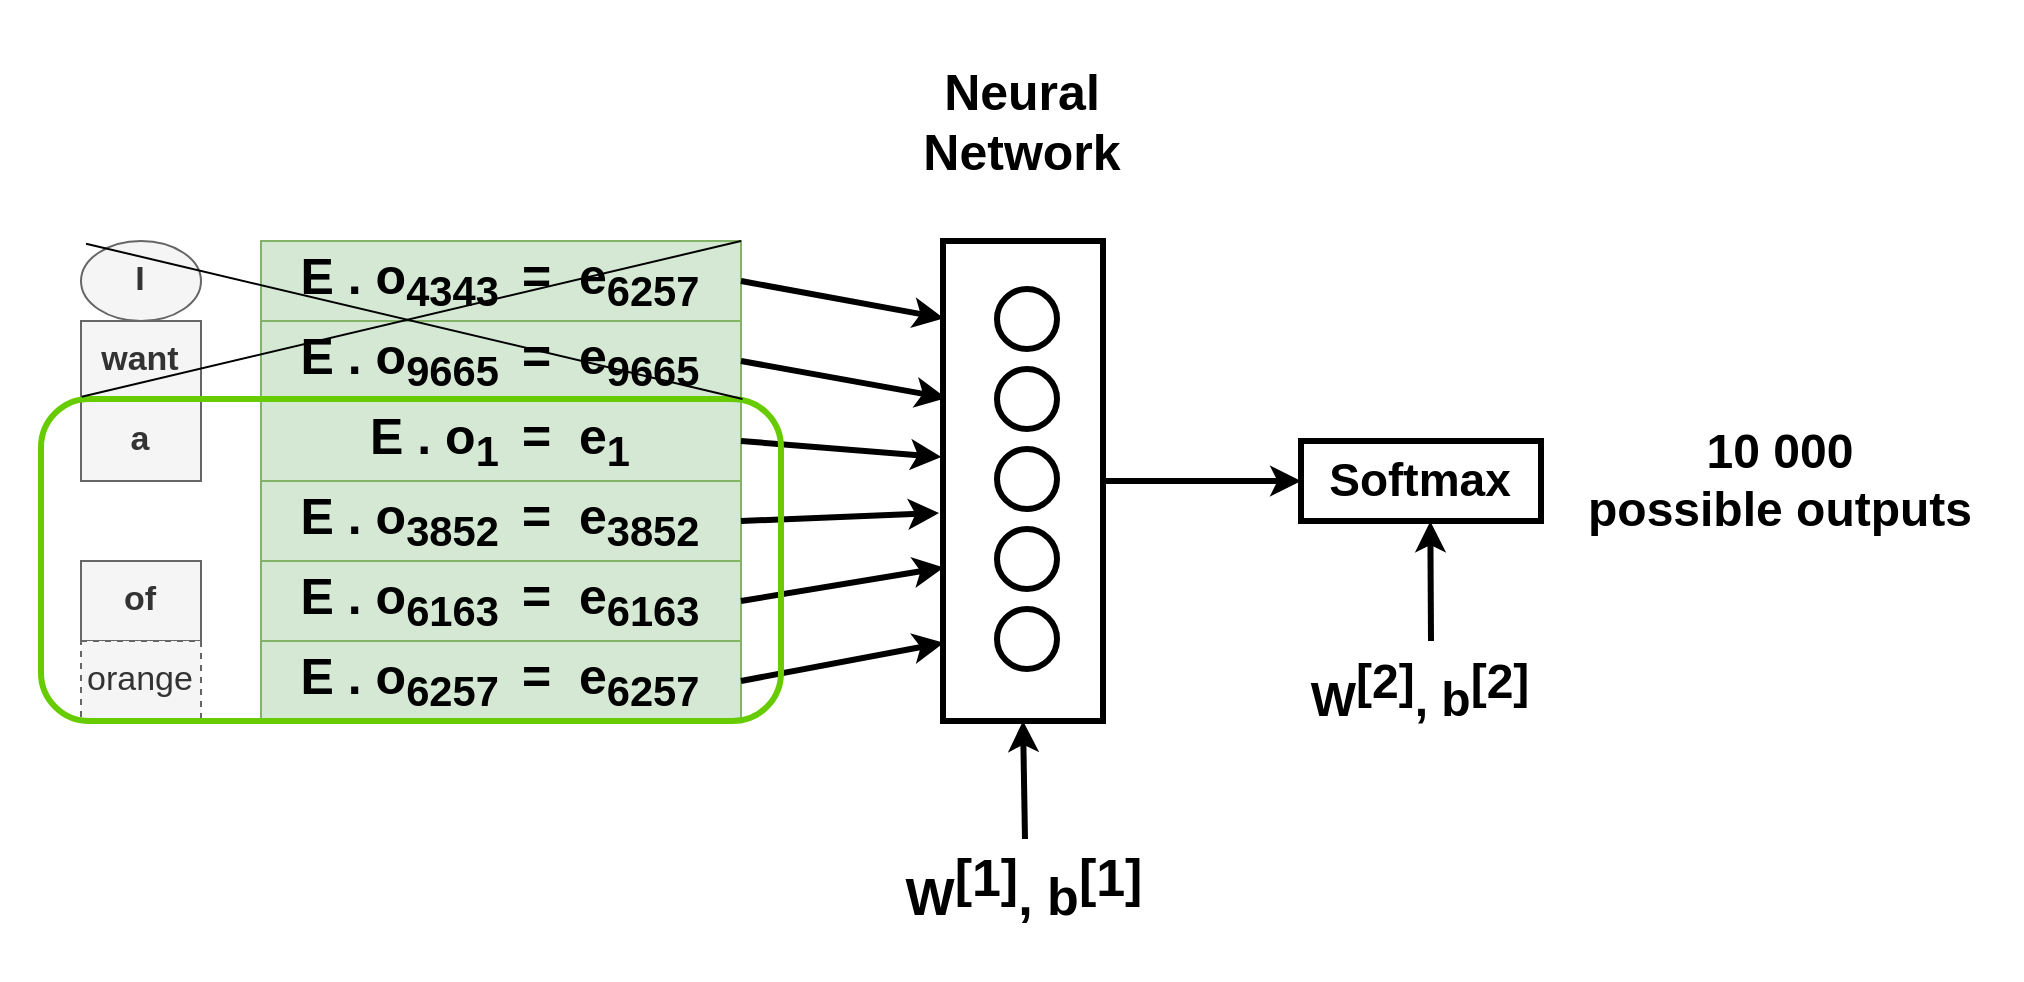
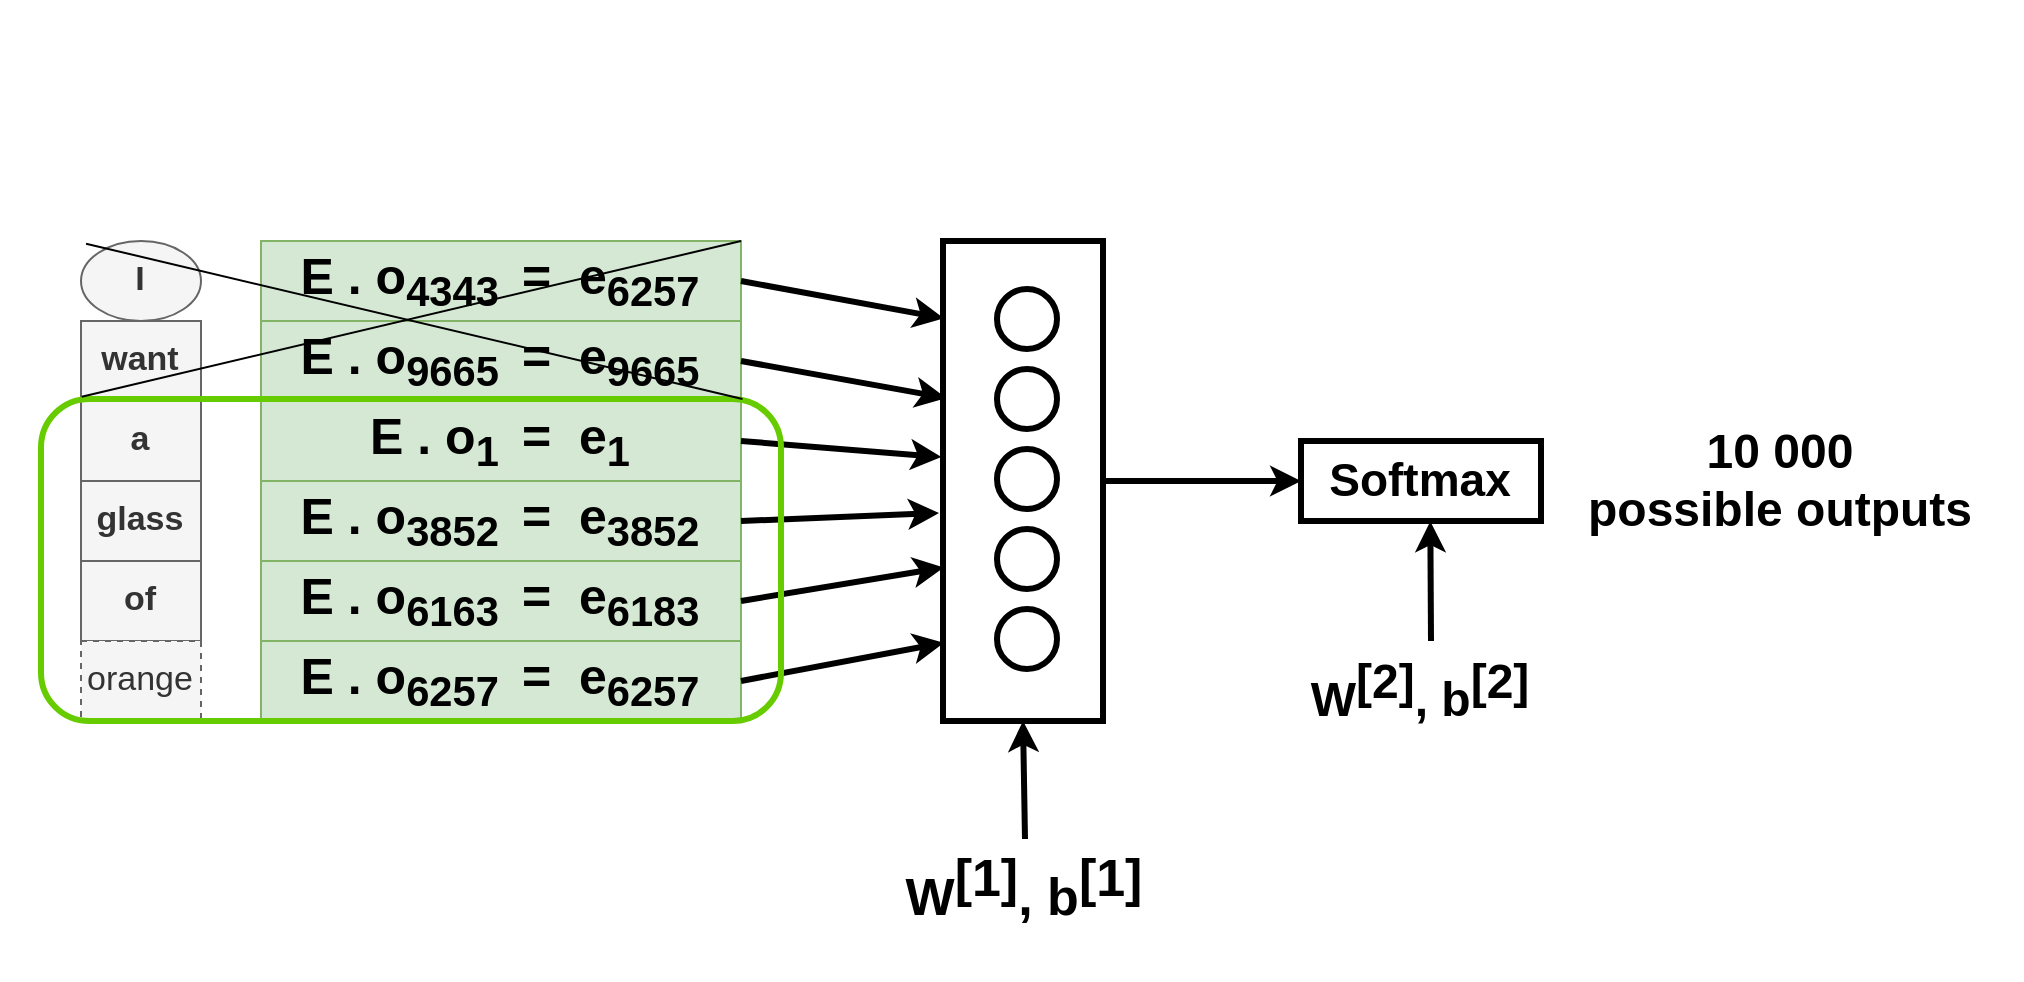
  <mxCell id="0" />
  <mxCell id="1" parent="0" />
  <mxCell id="2" value="" style="group" parent="1" vertex="1" connectable="0"><mxGeometry x="40" y="120" width="330" height="240" as="geometry" /></mxCell>
  <mxCell id="3" value="&lt;font style=&quot;font-size: 25px&quot;&gt;E . o&lt;sub&gt;4343&amp;nbsp;&amp;nbsp;&lt;/sub&gt;=&amp;nbsp;&amp;nbsp;&lt;/font&gt;e&lt;sub&gt;6257&lt;/sub&gt;&lt;sub&gt;&lt;font&gt;&lt;br&gt;&lt;/font&gt;&lt;/sub&gt;" style="text;html=1;strokeColor=#82b366;fillColor=#d5e8d4;align=center;verticalAlign=middle;whiteSpace=wrap;rounded=0;fontSize=25;fontStyle=1" parent="2" vertex="1"><mxGeometry x="90" width="240" height="40" as="geometry" /></mxCell>
  <mxCell id="4" value="&lt;font style=&quot;font-size: 25px&quot;&gt;E . o&lt;sub&gt;9665&amp;nbsp;&amp;nbsp;&lt;/sub&gt;=&amp;nbsp; e&lt;/font&gt;&lt;sub&gt;9665&lt;/sub&gt;&lt;sub&gt;&lt;font&gt;&lt;br&gt;&lt;/font&gt;&lt;/sub&gt;" style="text;html=1;strokeColor=#82b366;fillColor=#d5e8d4;align=center;verticalAlign=middle;whiteSpace=wrap;rounded=0;fontSize=25;fontStyle=1" parent="2" vertex="1"><mxGeometry x="90" y="40" width="240" height="40" as="geometry" /></mxCell>
  <mxCell id="5" value="&lt;font style=&quot;font-size: 25px&quot;&gt;E . o&lt;sub&gt;1&amp;nbsp;&amp;nbsp;&lt;/sub&gt;=&amp;nbsp; &lt;/font&gt;e&lt;sub&gt;1&lt;/sub&gt;&lt;sub&gt;&lt;font&gt;&lt;br&gt;&lt;/font&gt;&lt;/sub&gt;" style="text;html=1;strokeColor=#82b366;fillColor=#d5e8d4;align=center;verticalAlign=middle;whiteSpace=wrap;rounded=0;fontSize=25;fontStyle=1" parent="2" vertex="1"><mxGeometry x="90" y="80" width="240" height="40" as="geometry" /></mxCell>
  <mxCell id="6" value="&lt;font style=&quot;font-size: 25px&quot;&gt;E . o&lt;sub&gt;3852&amp;nbsp;&amp;nbsp;&lt;/sub&gt;=&amp;nbsp; &lt;/font&gt;e&lt;sub&gt;3852&lt;/sub&gt;&lt;sub&gt;&lt;font&gt;&lt;br&gt;&lt;/font&gt;&lt;/sub&gt;" style="text;html=1;strokeColor=#82b366;fillColor=#d5e8d4;align=center;verticalAlign=middle;whiteSpace=wrap;rounded=0;fontSize=25;fontStyle=1" parent="2" vertex="1"><mxGeometry x="90" y="120" width="240" height="40" as="geometry" /></mxCell>
- <mxCell id="7" value="&lt;font style=&quot;font-size: 25px&quot;&gt;E . o&lt;sub&gt;6163&amp;nbsp;&amp;nbsp;&lt;/sub&gt;=&amp;nbsp; e&lt;/font&gt;&lt;sub&gt;6163&lt;/sub&gt;&lt;sub&gt;&lt;font&gt;&lt;br&gt;&lt;/font&gt;&lt;/sub&gt;" style="text;html=1;strokeColor=#82b366;fillColor=#d5e8d4;align=center;verticalAlign=middle;whiteSpace=wrap;rounded=0;fontSize=25;fontStyle=1" parent="2" vertex="1"><mxGeometry x="90" y="160" width="240" height="40" as="geometry" /></mxCell>
+ <mxCell id="7" value="&lt;font style=&quot;font-size: 25px&quot;&gt;E . o&lt;sub&gt;6163&amp;nbsp;&amp;nbsp;&lt;/sub&gt;=&amp;nbsp; e&lt;/font&gt;&lt;sub&gt;6183&lt;/sub&gt;&lt;sub&gt;&lt;font&gt;&lt;br&gt;&lt;/font&gt;&lt;/sub&gt;" style="text;html=1;strokeColor=#82b366;fillColor=#d5e8d4;align=center;verticalAlign=middle;whiteSpace=wrap;rounded=0;fontSize=25;fontStyle=1" parent="2" vertex="1"><mxGeometry x="90" y="160" width="240" height="40" as="geometry" /></mxCell>
  <mxCell id="8" value="&lt;font style=&quot;font-size: 25px&quot;&gt;E . o&lt;sub&gt;6257&amp;nbsp;&amp;nbsp;&lt;/sub&gt;=&amp;nbsp; &lt;/font&gt;e&lt;sub&gt;6257&lt;/sub&gt;&lt;sub&gt;&lt;font&gt;&lt;br&gt;&lt;/font&gt;&lt;/sub&gt;" style="text;html=1;strokeColor=#82b366;fillColor=#d5e8d4;align=center;verticalAlign=middle;whiteSpace=wrap;rounded=0;fontSize=25;fontStyle=1" parent="2" vertex="1"><mxGeometry x="90" y="200" width="240" height="40" as="geometry" /></mxCell>
  <mxCell id="9" value="" style="group;fontStyle=1;fontSize=17;" parent="2" vertex="1" connectable="0"><mxGeometry width="60" height="240" as="geometry" /></mxCell>
  <mxCell id="10" value="I" style="ellipse;whiteSpace=wrap;html=1;fillColor=#f5f5f5;strokeColor=#666666;fontColor=#333333;fontStyle=1;fontSize=17;" parent="9" vertex="1"><mxGeometry width="60" height="40" as="geometry" /></mxCell>
  <mxCell id="11" value="want" style="rounded=0;whiteSpace=wrap;html=1;fillColor=#f5f5f5;strokeColor=#666666;fontColor=#333333;fontStyle=1;fontSize=17;" parent="9" vertex="1"><mxGeometry y="40" width="60" height="40" as="geometry" /></mxCell>
  <mxCell id="12" value="a" style="rounded=0;whiteSpace=wrap;html=1;fillColor=#f5f5f5;strokeColor=#666666;fontColor=#333333;fontStyle=1;fontSize=17;" parent="9" vertex="1"><mxGeometry y="80" width="60" height="40" as="geometry" /></mxCell>
+ <mxCell id="13" value="glass" style="rounded=0;whiteSpace=wrap;html=1;fillColor=#f5f5f5;strokeColor=#666666;fontColor=#333333;fontStyle=1;fontSize=17;" parent="9" vertex="1"><mxGeometry y="120" width="60" height="40" as="geometry" /></mxCell>
  <mxCell id="14" value="of" style="rounded=0;whiteSpace=wrap;html=1;fillColor=#f5f5f5;strokeColor=#666666;fontColor=#333333;fontStyle=1;fontSize=17;" parent="9" vertex="1"><mxGeometry y="160" width="60" height="40" as="geometry" /></mxCell>
  <mxCell id="15" value="orange" style="rounded=0;whiteSpace=wrap;html=1;fillColor=#f5f5f5;strokeColor=#666666;fontColor=#333333;fontStyle=0;fontSize=17;dashed=1;" parent="9" vertex="1"><mxGeometry y="200" width="60" height="40" as="geometry" /></mxCell>
  <mxCell id="16" value="" style="rounded=0;whiteSpace=wrap;html=1;strokeColor=#000000;strokeWidth=3;fontSize=14;" parent="1" vertex="1"><mxGeometry x="471" y="120" width="80" height="240" as="geometry" /></mxCell>
  <mxCell id="17" value="" style="endArrow=classic;html=1;fontSize=14;exitX=1;exitY=0.5;exitDx=0;exitDy=0;strokeWidth=3;entryX=0.005;entryY=0.161;entryDx=0;entryDy=0;entryPerimeter=0;" parent="1" source="3" target="16" edge="1"><mxGeometry width="50" height="50" relative="1" as="geometry"><mxPoint x="410" y="200" as="sourcePoint" /><mxPoint x="470" y="140" as="targetPoint" /></mxGeometry></mxCell>
  <mxCell id="18" value="" style="endArrow=classic;html=1;fontSize=14;exitX=1;exitY=0.5;exitDx=0;exitDy=0;entryX=0.02;entryY=0.327;entryDx=0;entryDy=0;entryPerimeter=0;strokeWidth=3;" parent="1" source="4" target="16" edge="1"><mxGeometry width="50" height="50" relative="1" as="geometry"><mxPoint x="380.235" y="149.706" as="sourcePoint" /><mxPoint x="480" y="150" as="targetPoint" /></mxGeometry></mxCell>
  <mxCell id="19" value="" style="endArrow=classic;html=1;fontSize=14;exitX=1;exitY=0.5;exitDx=0;exitDy=0;strokeWidth=3;entryX=-0.01;entryY=0.45;entryDx=0;entryDy=0;entryPerimeter=0;" parent="1" source="5" target="16" edge="1"><mxGeometry width="50" height="50" relative="1" as="geometry"><mxPoint x="390.235" y="159.706" as="sourcePoint" /><mxPoint x="473" y="230" as="targetPoint" /></mxGeometry></mxCell>
  <mxCell id="20" value="" style="endArrow=classic;html=1;fontSize=14;exitX=1;exitY=0.5;exitDx=0;exitDy=0;strokeWidth=3;entryX=0.005;entryY=0.68;entryDx=0;entryDy=0;entryPerimeter=0;" parent="1" source="7" target="16" edge="1"><mxGeometry width="50" height="50" relative="1" as="geometry"><mxPoint x="400" y="330" as="sourcePoint" /><mxPoint x="470" y="300" as="targetPoint" /></mxGeometry></mxCell>
  <mxCell id="21" value="" style="endArrow=classic;html=1;fontSize=14;exitX=1;exitY=0.5;exitDx=0;exitDy=0;entryX=0.005;entryY=0.837;entryDx=0;entryDy=0;entryPerimeter=0;strokeWidth=3;" parent="1" source="8" target="16" edge="1"><mxGeometry width="50" height="50" relative="1" as="geometry"><mxPoint x="420.235" y="189.706" as="sourcePoint" /><mxPoint x="520" y="190" as="targetPoint" /></mxGeometry></mxCell>
  <mxCell id="22" value="" style="group" parent="1" vertex="1" connectable="0"><mxGeometry x="493" y="139" width="40" height="40" as="geometry" /></mxCell>
  <mxCell id="23" value="" style="rounded=0;whiteSpace=wrap;html=1;strokeColor=none;strokeWidth=3;fontSize=14;" parent="22" vertex="1"><mxGeometry width="40" height="40" as="geometry" /></mxCell>
  <mxCell id="24" value="" style="ellipse;whiteSpace=wrap;html=1;aspect=fixed;strokeColor=#000000;strokeWidth=3;fontSize=14;" parent="22" vertex="1"><mxGeometry x="5" y="5" width="30" height="30" as="geometry" /></mxCell>
  <mxCell id="25" value="" style="group" parent="1" vertex="1" connectable="0"><mxGeometry x="493" y="179" width="40" height="40" as="geometry" /></mxCell>
  <mxCell id="26" value="" style="rounded=0;whiteSpace=wrap;html=1;strokeColor=none;strokeWidth=3;fontSize=14;" parent="25" vertex="1"><mxGeometry width="40" height="40" as="geometry" /></mxCell>
  <mxCell id="27" value="" style="ellipse;whiteSpace=wrap;html=1;aspect=fixed;strokeColor=#000000;strokeWidth=3;fontSize=14;" parent="25" vertex="1"><mxGeometry x="5" y="5" width="30" height="30" as="geometry" /></mxCell>
  <mxCell id="28" value="" style="group" parent="1" vertex="1" connectable="0"><mxGeometry x="493" y="219" width="40" height="40" as="geometry" /></mxCell>
  <mxCell id="29" value="" style="rounded=0;whiteSpace=wrap;html=1;strokeColor=none;strokeWidth=3;fontSize=14;" parent="28" vertex="1"><mxGeometry width="40" height="40" as="geometry" /></mxCell>
  <mxCell id="30" value="" style="ellipse;whiteSpace=wrap;html=1;aspect=fixed;strokeColor=#000000;strokeWidth=3;fontSize=14;" parent="28" vertex="1"><mxGeometry x="5" y="5" width="30" height="30" as="geometry" /></mxCell>
  <mxCell id="31" value="" style="group" parent="1" vertex="1" connectable="0"><mxGeometry x="493" y="259" width="40" height="40" as="geometry" /></mxCell>
  <mxCell id="32" value="" style="rounded=0;whiteSpace=wrap;html=1;strokeColor=none;strokeWidth=3;fontSize=14;" parent="31" vertex="1"><mxGeometry width="40" height="40" as="geometry" /></mxCell>
  <mxCell id="33" value="" style="ellipse;whiteSpace=wrap;html=1;aspect=fixed;strokeColor=#000000;strokeWidth=3;fontSize=14;" parent="31" vertex="1"><mxGeometry x="5" y="5" width="30" height="30" as="geometry" /></mxCell>
  <mxCell id="34" value="" style="group" parent="1" vertex="1" connectable="0"><mxGeometry x="493" y="299" width="40" height="40" as="geometry" /></mxCell>
  <mxCell id="35" value="" style="rounded=0;whiteSpace=wrap;html=1;strokeColor=none;strokeWidth=3;fontSize=14;" parent="34" vertex="1"><mxGeometry width="40" height="40" as="geometry" /></mxCell>
  <mxCell id="36" value="" style="ellipse;whiteSpace=wrap;html=1;aspect=fixed;strokeColor=#000000;strokeWidth=3;fontSize=14;" parent="34" vertex="1"><mxGeometry x="5" y="5" width="30" height="30" as="geometry" /></mxCell>
  <mxCell id="37" value="" style="endArrow=classic;html=1;fontSize=14;exitX=1;exitY=0.5;exitDx=0;exitDy=0;strokeWidth=3;" parent="1" source="6" edge="1"><mxGeometry width="50" height="50" relative="1" as="geometry"><mxPoint x="380.235" y="229.706" as="sourcePoint" /><mxPoint x="469" y="256" as="targetPoint" /></mxGeometry></mxCell>
  <mxCell id="38" value="Softmax" style="rounded=0;whiteSpace=wrap;html=1;strokeColor=#000000;strokeWidth=3;fontSize=23;fontStyle=1" parent="1" vertex="1"><mxGeometry x="650" y="220" width="120" height="40" as="geometry" /></mxCell>
  <mxCell id="39" value="" style="endArrow=classic;html=1;strokeWidth=3;fontSize=23;exitX=1;exitY=0.5;exitDx=0;exitDy=0;entryX=0;entryY=0.5;entryDx=0;entryDy=0;" parent="1" source="16" target="38" edge="1"><mxGeometry width="50" height="50" relative="1" as="geometry"><mxPoint x="550" y="260" as="sourcePoint" /><mxPoint x="600" y="210" as="targetPoint" /></mxGeometry></mxCell>
  <mxCell id="40" value="W&lt;sup style=&quot;font-size: 26px;&quot;&gt;[1]&lt;/sup&gt;, b&lt;sup style=&quot;font-size: 26px;&quot;&gt;[1]&lt;/sup&gt;" style="text;html=1;strokeColor=none;fillColor=none;align=center;verticalAlign=middle;rounded=0;fontSize=26;fontStyle=1;whiteSpace=wrap;connectable=0;" parent="1" vertex="1"><mxGeometry x="447" y="419" width="130" height="50" as="geometry" /></mxCell>
  <mxCell id="41" value="" style="endArrow=classic;html=1;strokeWidth=3;fontSize=23;exitX=0.5;exitY=0;exitDx=0;exitDy=0;entryX=0.5;entryY=1;entryDx=0;entryDy=0;" parent="1" source="40" target="16" edge="1"><mxGeometry width="50" height="50" relative="1" as="geometry"><mxPoint x="561" y="250" as="sourcePoint" /><mxPoint x="660" y="250" as="targetPoint" /></mxGeometry></mxCell>
  <mxCell id="42" value="W&lt;sup style=&quot;font-size: 24px&quot;&gt;[2]&lt;/sup&gt;, b&lt;sup style=&quot;font-size: 24px&quot;&gt;[2]&lt;/sup&gt;" style="text;html=1;strokeColor=none;fillColor=none;align=center;verticalAlign=middle;rounded=0;fontSize=24;fontStyle=1;whiteSpace=wrap;connectable=0;" parent="1" vertex="1"><mxGeometry x="650" y="320" width="120" height="50" as="geometry" /></mxCell>
  <mxCell id="43" value="" style="endArrow=classic;html=1;strokeWidth=3;fontSize=23;entryX=0.5;entryY=1;entryDx=0;entryDy=0;" parent="1" edge="1"><mxGeometry width="50" height="50" relative="1" as="geometry"><mxPoint x="715" y="320" as="sourcePoint" /><mxPoint x="714.667" y="260.167" as="targetPoint" /></mxGeometry></mxCell>
  <mxCell id="44" value="10 000&lt;br&gt;possible outputs" style="text;html=1;strokeColor=none;fillColor=none;align=center;verticalAlign=middle;whiteSpace=wrap;rounded=0;fontSize=24;fontStyle=1" parent="1" vertex="1"><mxGeometry x="790" y="200" width="200" height="80" as="geometry" /></mxCell>
- <mxCell id="45" value="Neural&lt;br style=&quot;font-size: 25px&quot;&gt;Network&lt;br style=&quot;font-size: 25px&quot;&gt;" style="text;html=1;strokeColor=none;fillColor=none;align=center;verticalAlign=middle;whiteSpace=wrap;rounded=0;fontSize=25;fontStyle=1" parent="1" vertex="1"><mxGeometry x="451" y="20" width="120" height="80" as="geometry" /></mxCell>
  <mxCell id="46" value="" style="rounded=1;whiteSpace=wrap;html=1;fillColor=none;strokeWidth=3;strokeColor=#66CC00;" vertex="1" parent="1"><mxGeometry x="20" y="199" width="370" height="161" as="geometry" /></mxCell>
  <mxCell id="47" value="" style="endArrow=none;html=1;exitX=0.055;exitY=-0.007;exitDx=0;exitDy=0;exitPerimeter=0;" edge="1" parent="1" source="46"><mxGeometry width="50" height="50" relative="1" as="geometry"><mxPoint x="20" y="200" as="sourcePoint" /><mxPoint x="370" y="120" as="targetPoint" /></mxGeometry></mxCell>
  <mxCell id="48" value="" style="endArrow=none;html=1;exitX=0.042;exitY=0.034;exitDx=0;exitDy=0;exitPerimeter=0;entryX=0.948;entryY=0;entryDx=0;entryDy=0;entryPerimeter=0;" edge="1" parent="1" source="10" target="46"><mxGeometry width="50" height="50" relative="1" as="geometry"><mxPoint x="30" y="110" as="sourcePoint" /><mxPoint x="390" y="200" as="targetPoint" /></mxGeometry></mxCell>
